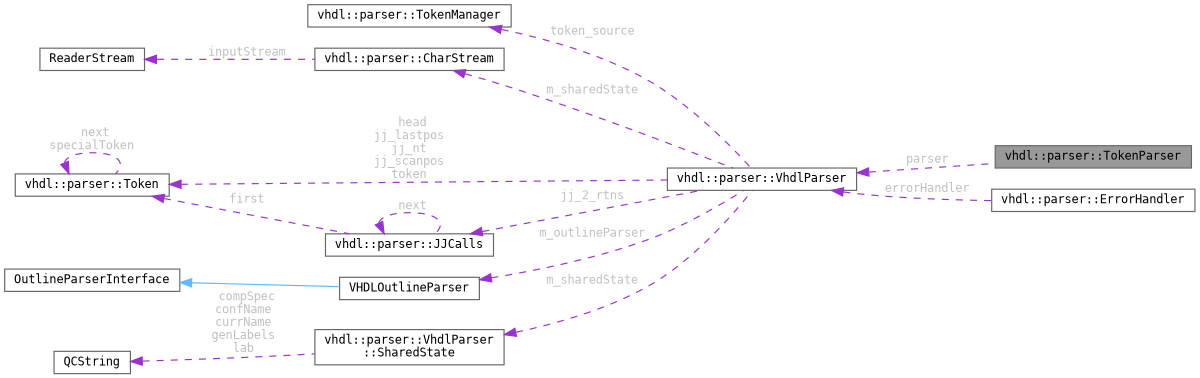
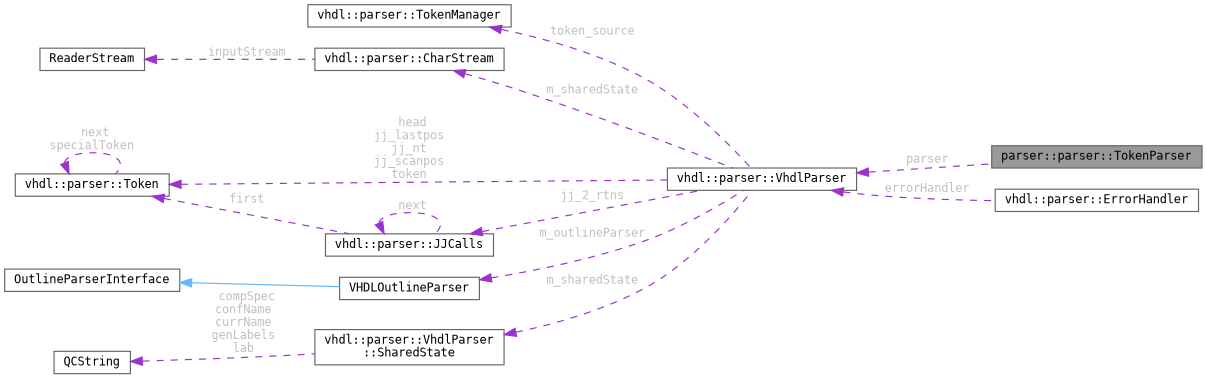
  digraph {
    fontname="DejaVu Sans Mono"
    rankdir=LR
    node [color=gray40 fillcolor=white fontname="DejaVu Sans Mono" fontsize=10 shape=box style=filled]
    edge [color=darkorchid3 dir=back fontcolor=grey fontname="DejaVu Sans Mono" fontsize=10 labelfontname=Helvetica labelfontsize=10 style=dashed]
-   n1 [fillcolor=grey60 fontcolor=black height=0.2 label="vhdl::parser::TokenParser" width=0.4]
+   n1 [fillcolor=grey60 fontcolor=black height=0.2 label="parser::parser::TokenParser" width=0.4]
    n2 [height=0.2 label="vhdl::parser::VhdlParser" width=0.4]
    n3 [height=0.2 label="vhdl::parser::ErrorHandler" width=0.4]
    n4 [height=0.2 label="vhdl::parser::TokenManager" width=0.4]
    n5 [height=0.2 label="vhdl::parser::CharStream" width=0.4]
    n6 [height=0.2 label=ReaderStream width=0.4]
    n7 [height=0.2 label="vhdl::parser::Token" width=0.4]
    n8 [height=0.2 label="vhdl::parser::JJCalls" width=0.4]
    n9 [height=0.2 label=VHDLOutlineParser width=0.4]
    n10 [height=0.2 label=OutlineParserInterface width=0.4]
    n11 [height=0.2 label="vhdl::parser::VhdlParser\l::SharedState" width=0.4]
    n12 [height=0.2 label=QCString width=0.4]
    n2 -> n1 [label=" parser"]
    n2 -> n3 [label=" errorHandler"]
    n4 -> n2 [label=" token_source"]
    n5 -> n2 [label=" m_sharedState"]
    n6 -> n5 [label=" inputStream"]
    n7 -> n2 [label=" head\njj_lastpos\njj_nt\njj_scanpos\ntoken"]
    n7 -> n7 [label=" next\nspecialToken"]
    n7 -> n8 [label=" first"]
    n8 -> n2 [label=" jj_2_rtns"]
    n8 -> n8 [label=" next"]
    n9 -> n2 [label=" m_outlineParser"]
    n10 -> n9 [color=steelblue1 style=solid fontcolor=""]
    n11 -> n2 [label=" m_sharedState"]
    n12 -> n11 [label=" compSpec\nconfName\ncurrName\ngenLabels\nlab"]
  }
